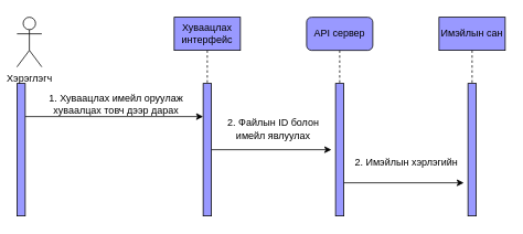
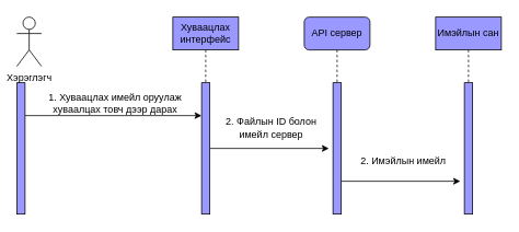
  <mxCell id="0" />
  <mxCell id="1" parent="0" />
  <mxCell id="2" value="Хэрэглэгч" style="shape=umlActor;verticalLabelPosition=bottom;verticalAlign=top;html=1;outlineConnect=0;" vertex="1" parent="1"><mxGeometry x="20" y="20" width="30" height="60" as="geometry" /></mxCell>
  <mxCell id="3" style="edgeStyle=orthogonalEdgeStyle;rounded=0;orthogonalLoop=1;jettySize=auto;html=1;exitX=1;exitY=0.25;exitDx=0;exitDy=0;entryX=0;entryY=0.25;entryDx=0;entryDy=0;" edge="1" parent="1" source="4" target="10"><mxGeometry relative="1" as="geometry" /></mxCell>
  <mxCell id="4" value="" style="rounded=0;whiteSpace=wrap;html=1;fillColor=#9999FF;" vertex="1" parent="1"><mxGeometry x="20" y="100" width="10" height="160" as="geometry" /></mxCell>
  <mxCell id="5" style="edgeStyle=orthogonalEdgeStyle;rounded=0;orthogonalLoop=1;jettySize=auto;html=1;exitX=0.5;exitY=1;exitDx=0;exitDy=0;entryX=0.5;entryY=0;entryDx=0;entryDy=0;dashed=1;endArrow=none;endFill=0;" edge="1" parent="1" source="6" target="10"><mxGeometry relative="1" as="geometry" /></mxCell>
  <mxCell id="6" value="Хуваацлах&lt;br&gt;интерфейс" style="rounded=0;whiteSpace=wrap;html=1;fillColor=#9999FF;" vertex="1" parent="1"><mxGeometry x="210" y="20" width="80" height="40" as="geometry" /></mxCell>
  <mxCell id="7" style="edgeStyle=orthogonalEdgeStyle;rounded=0;orthogonalLoop=1;jettySize=auto;html=1;exitX=0.5;exitY=1;exitDx=0;exitDy=0;entryX=0.5;entryY=0;entryDx=0;entryDy=0;dashed=1;endArrow=none;endFill=0;" edge="1" parent="1" source="8" target="15"><mxGeometry relative="1" as="geometry" /></mxCell>
  <mxCell id="8" value="API сервер" style="whiteSpace=wrap;html=1;fillColor=#9999FF;rounded=1;" vertex="1" parent="1"><mxGeometry x="370" y="20" width="80" height="40" as="geometry" /></mxCell>
  <mxCell id="9" style="edgeStyle=orthogonalEdgeStyle;rounded=0;orthogonalLoop=1;jettySize=auto;html=1;exitX=1;exitY=0.5;exitDx=0;exitDy=0;" edge="1" parent="1" source="10"><mxGeometry relative="1" as="geometry"><mxPoint x="400" y="180" as="targetPoint" /></mxGeometry></mxCell>
  <mxCell id="10" value="" style="rounded=0;whiteSpace=wrap;html=1;fillColor=#9999FF;" vertex="1" parent="1"><mxGeometry x="245" y="100" width="10" height="160" as="geometry" /></mxCell>
  <mxCell id="11" style="edgeStyle=orthogonalEdgeStyle;rounded=0;orthogonalLoop=1;jettySize=auto;html=1;exitX=0.5;exitY=1;exitDx=0;exitDy=0;entryX=0.5;entryY=0;entryDx=0;entryDy=0;dashed=1;endArrow=none;endFill=0;" edge="1" parent="1" source="12" target="17"><mxGeometry relative="1" as="geometry" /></mxCell>
  <mxCell id="12" value="Имэйлын сан" style="rounded=0;whiteSpace=wrap;html=1;fillColor=#9999FF;" vertex="1" parent="1"><mxGeometry x="530" y="20" width="80" height="40" as="geometry" /></mxCell>
  <mxCell id="13" value="1. Хуваацлах имейл оруулаж &lt;br&gt;хуваалцах товч дээр дарах" style="text;strokeColor=none;align=center;fillColor=none;html=1;verticalAlign=middle;whiteSpace=wrap;rounded=0;" vertex="1" parent="1"><mxGeometry x="20" y="110" width="240" height="30" as="geometry" /></mxCell>
  <mxCell id="14" style="edgeStyle=orthogonalEdgeStyle;rounded=0;orthogonalLoop=1;jettySize=auto;html=1;exitX=1;exitY=0.75;exitDx=0;exitDy=0;" edge="1" parent="1" source="15"><mxGeometry relative="1" as="geometry"><mxPoint x="560" y="220" as="targetPoint" /></mxGeometry></mxCell>
  <mxCell id="15" value="" style="rounded=0;whiteSpace=wrap;html=1;fillColor=#9999FF;" vertex="1" parent="1"><mxGeometry x="405" y="100" width="10" height="160" as="geometry" /></mxCell>
- <mxCell id="16" value="2. Файлын ID болон &lt;br&gt;имейл явлуулах" style="text;strokeColor=none;align=center;fillColor=none;html=1;verticalAlign=middle;whiteSpace=wrap;rounded=0;" vertex="1" parent="1"><mxGeometry x="245" y="140" width="170" height="30" as="geometry" /></mxCell>
+ <mxCell id="16" value="2. Файлын ID болон &lt;br&gt;имейл сервер" style="text;strokeColor=none;align=center;fillColor=none;html=1;verticalAlign=middle;whiteSpace=wrap;rounded=0;" vertex="1" parent="1"><mxGeometry x="245" y="140" width="170" height="30" as="geometry" /></mxCell>
  <mxCell id="17" value="" style="rounded=0;whiteSpace=wrap;html=1;fillColor=#9999FF;" vertex="1" parent="1"><mxGeometry x="565" y="100" width="10" height="160" as="geometry" /></mxCell>
- <mxCell id="18" value="2. Имэйлын хэрлэгийн&amp;nbsp;" style="text;strokeColor=none;align=center;fillColor=none;html=1;verticalAlign=middle;whiteSpace=wrap;rounded=0;" vertex="1" parent="1"><mxGeometry x="415" y="180" width="155" height="30" as="geometry" /></mxCell>
+ <mxCell id="18" value="2. Имэйлын имейл&amp;nbsp;" style="text;strokeColor=none;align=center;fillColor=none;html=1;verticalAlign=middle;whiteSpace=wrap;rounded=0;" vertex="1" parent="1"><mxGeometry x="415" y="180" width="155" height="30" as="geometry" /></mxCell>
